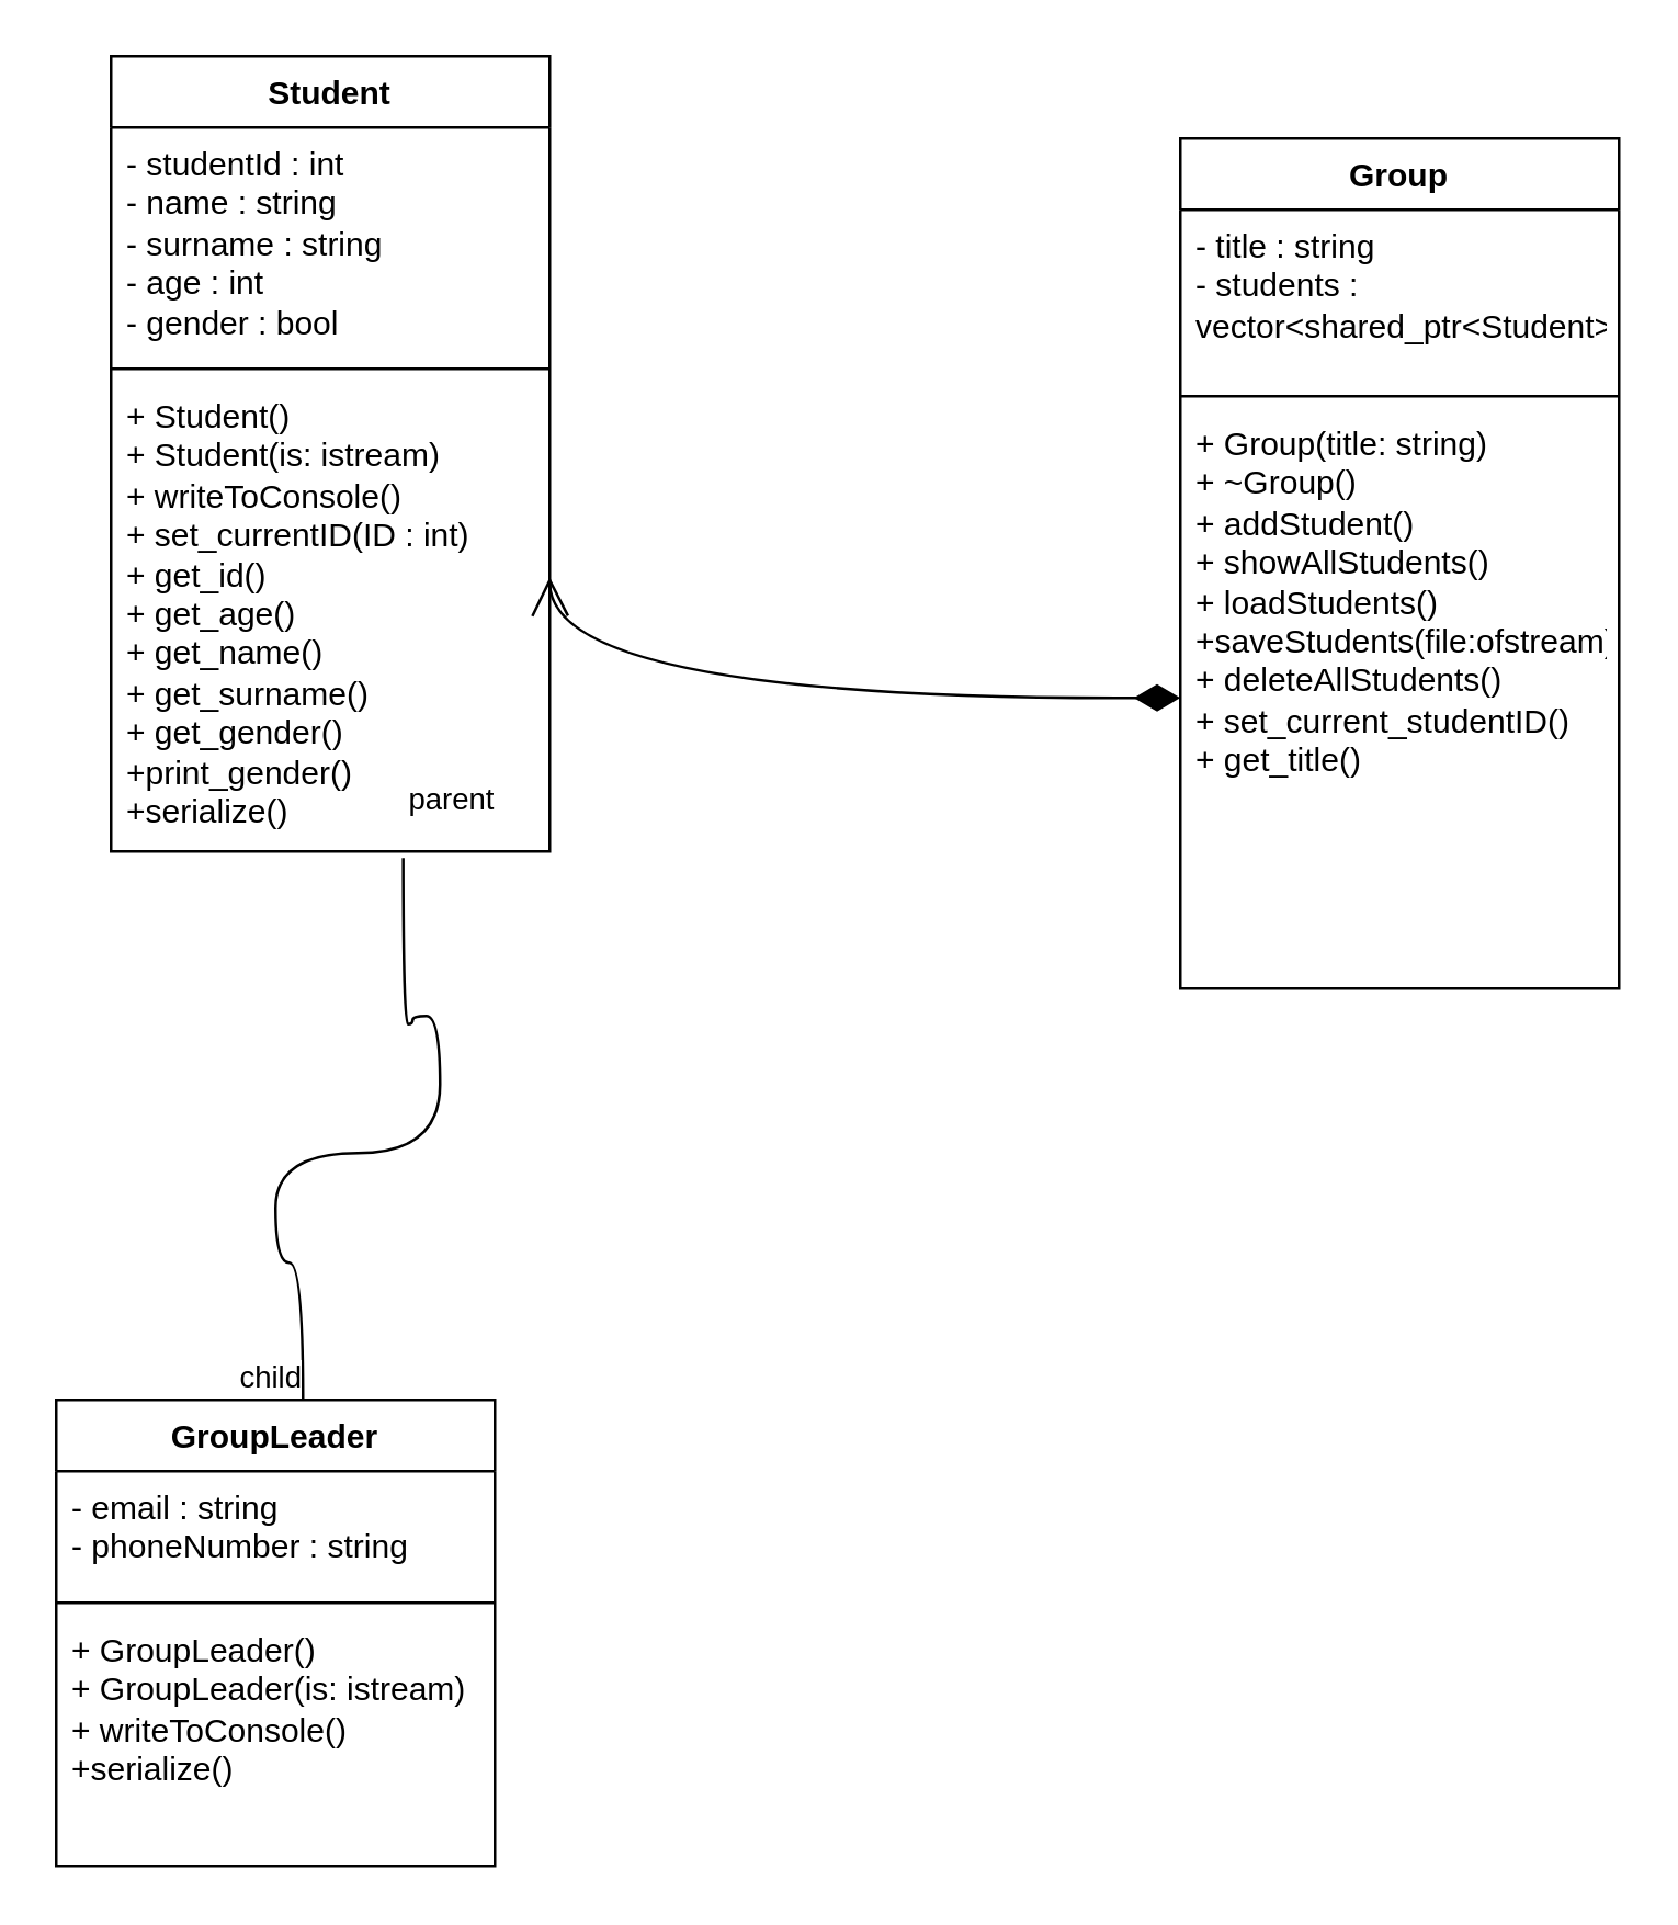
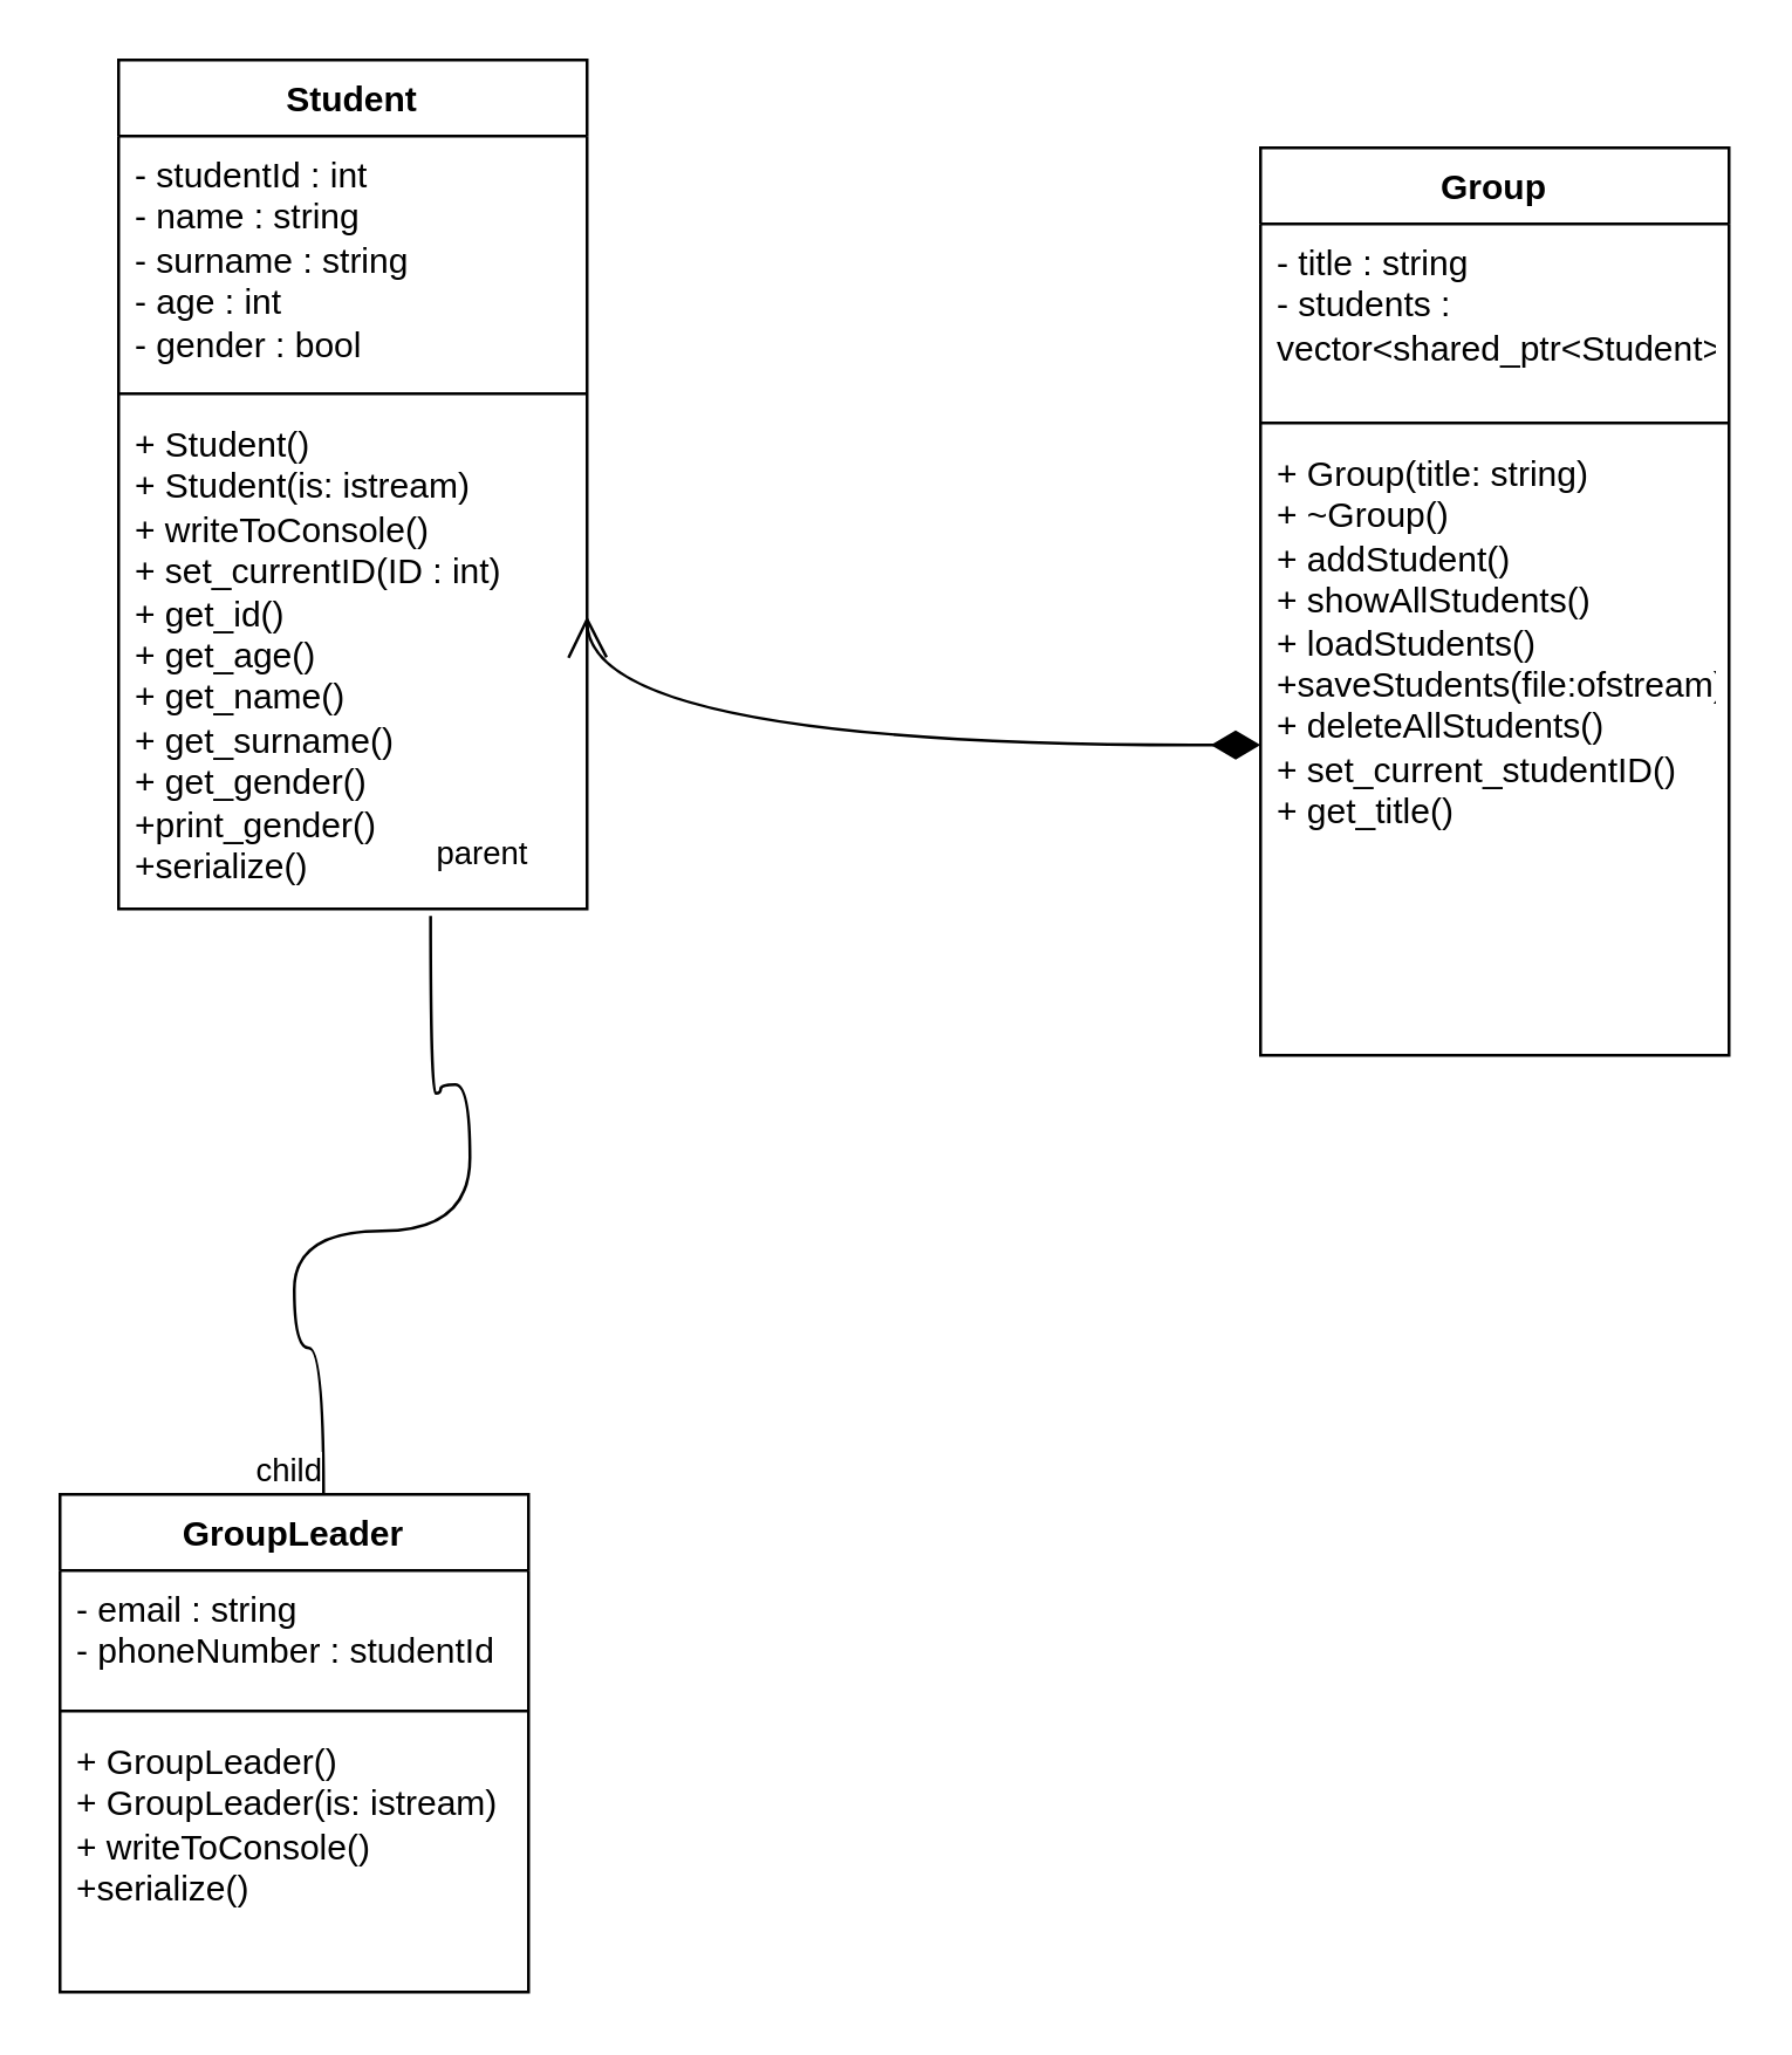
  <mxCell id="0" />
  <mxCell id="1" parent="0" />
  <mxCell id="2" value="Student" style="swimlane;fontStyle=1;align=center;verticalAlign=top;childLayout=stackLayout;horizontal=1;startSize=26;horizontalStack=0;resizeParent=1;resizeParentMax=0;resizeLast=0;collapsible=1;marginBottom=0;whiteSpace=wrap;html=1;" parent="1" vertex="1"><mxGeometry x="40" y="20" width="160" height="290" as="geometry" /></mxCell>
  <mxCell id="3" value="- studentId : int&lt;div&gt;- name : string&lt;/div&gt;&lt;div&gt;- surname : string&lt;/div&gt;&lt;div&gt;- age : int&lt;/div&gt;&lt;div&gt;- gender : bool&lt;/div&gt;" style="text;strokeColor=none;fillColor=none;align=left;verticalAlign=top;spacingLeft=4;spacingRight=4;overflow=hidden;rotatable=0;points=[[0,0.5],[1,0.5]];portConstraint=eastwest;whiteSpace=wrap;html=1;" parent="2" vertex="1"><mxGeometry y="26" width="160" height="84" as="geometry" /></mxCell>
  <mxCell id="4" value="" style="line;strokeWidth=1;fillColor=none;align=left;verticalAlign=middle;spacingTop=-1;spacingLeft=3;spacingRight=3;rotatable=0;labelPosition=right;points=[];portConstraint=eastwest;strokeColor=inherit;" parent="2" vertex="1"><mxGeometry y="110" width="160" height="8" as="geometry" /></mxCell>
  <mxCell id="5" value="+ Student()&lt;div&gt;+ Student(is: istream)&lt;/div&gt;&lt;div&gt;+ writeToConsole()&lt;/div&gt;&lt;div&gt;+ set_currentID(ID : int)&lt;/div&gt;&lt;div&gt;+ get_id()&lt;/div&gt;&lt;div&gt;+ get_age()&lt;br&gt;&lt;/div&gt;&lt;div&gt;+ get_name()&lt;br&gt;&lt;/div&gt;&lt;div&gt;+ get_surname()&lt;br&gt;&lt;/div&gt;&lt;div&gt;+ get_gender()&lt;/div&gt;&lt;div&gt;+print_gender()&lt;/div&gt;&lt;div&gt;+serialize()&lt;/div&gt;" style="text;strokeColor=none;fillColor=none;align=left;verticalAlign=top;spacingLeft=4;spacingRight=4;overflow=hidden;rotatable=0;points=[[0,0.5],[1,0.5]];portConstraint=eastwest;whiteSpace=wrap;html=1;" parent="2" vertex="1"><mxGeometry y="118" width="160" height="172" as="geometry" /></mxCell>
  <mxCell id="6" value="" style="endArrow=none;html=1;edgeStyle=orthogonalEdgeStyle;rounded=0;fontSize=12;startSize=8;endSize=8;curved=1;entryX=0.5;entryY=0;entryDx=0;entryDy=0;exitX=0.666;exitY=1.014;exitDx=0;exitDy=0;exitPerimeter=0;" parent="2" source="5" edge="1"><mxGeometry relative="1" as="geometry"><mxPoint x="110" y="300" as="sourcePoint" /><mxPoint x="70.0" y="490.0" as="targetPoint" /><Array as="points"><mxPoint x="110" y="353" /><mxPoint x="110" y="350" /><mxPoint x="120" y="350" /><mxPoint x="120" y="400" /><mxPoint x="60" y="400" /><mxPoint x="60" y="440" /><mxPoint x="70" y="440" /></Array></mxGeometry></mxCell>
  <mxCell id="7" value="parent" style="edgeLabel;resizable=0;html=1;align=left;verticalAlign=bottom;" parent="6" connectable="0" vertex="1"><mxGeometry x="-1" relative="1" as="geometry"><mxPoint y="-13" as="offset" /></mxGeometry></mxCell>
  <mxCell id="8" value="child" style="edgeLabel;resizable=0;html=1;align=right;verticalAlign=bottom;" parent="6" connectable="0" vertex="1"><mxGeometry x="1" relative="1" as="geometry" /></mxCell>
  <mxCell id="9" value="GroupLeader" style="swimlane;fontStyle=1;align=center;verticalAlign=top;childLayout=stackLayout;horizontal=1;startSize=26;horizontalStack=0;resizeParent=1;resizeParentMax=0;resizeLast=0;collapsible=1;marginBottom=0;whiteSpace=wrap;html=1;" parent="1" vertex="1"><mxGeometry x="20" y="510" width="160" height="170" as="geometry" /></mxCell>
- <mxCell id="10" value="- email : string&lt;div&gt;- phoneNumber : string&lt;/div&gt;" style="text;strokeColor=none;fillColor=none;align=left;verticalAlign=top;spacingLeft=4;spacingRight=4;overflow=hidden;rotatable=0;points=[[0,0.5],[1,0.5]];portConstraint=eastwest;whiteSpace=wrap;html=1;" parent="9" vertex="1"><mxGeometry y="26" width="160" height="44" as="geometry" /></mxCell>
+ <mxCell id="10" value="- email : string&lt;div&gt;- phoneNumber : studentId&lt;/div&gt;" style="text;strokeColor=none;fillColor=none;align=left;verticalAlign=top;spacingLeft=4;spacingRight=4;overflow=hidden;rotatable=0;points=[[0,0.5],[1,0.5]];portConstraint=eastwest;whiteSpace=wrap;html=1;" parent="9" vertex="1"><mxGeometry y="26" width="160" height="44" as="geometry" /></mxCell>
  <mxCell id="11" value="" style="line;strokeWidth=1;fillColor=none;align=left;verticalAlign=middle;spacingTop=-1;spacingLeft=3;spacingRight=3;rotatable=0;labelPosition=right;points=[];portConstraint=eastwest;strokeColor=inherit;" parent="9" vertex="1"><mxGeometry y="70" width="160" height="8" as="geometry" /></mxCell>
  <mxCell id="12" value="+ GroupLeader()&lt;div&gt;+ GroupLeader(is: istream)&lt;div&gt;+ writeToConsole()&lt;/div&gt;&lt;div&gt;&lt;span style=&quot;background-color: transparent; color: light-dark(rgb(0, 0, 0), rgb(255, 255, 255));&quot;&gt;+serialize()&lt;/span&gt;&lt;/div&gt;&lt;/div&gt;" style="text;strokeColor=none;fillColor=none;align=left;verticalAlign=top;spacingLeft=4;spacingRight=4;overflow=hidden;rotatable=0;points=[[0,0.5],[1,0.5]];portConstraint=eastwest;whiteSpace=wrap;html=1;" parent="9" vertex="1"><mxGeometry y="78" width="160" height="92" as="geometry" /></mxCell>
  <mxCell id="13" value="Group" style="swimlane;fontStyle=1;align=center;verticalAlign=top;childLayout=stackLayout;horizontal=1;startSize=26;horizontalStack=0;resizeParent=1;resizeParentMax=0;resizeLast=0;collapsible=1;marginBottom=0;whiteSpace=wrap;html=1;" parent="1" vertex="1"><mxGeometry x="430" y="50" width="160" height="310" as="geometry" /></mxCell>
  <mxCell id="14" value="- title : string&lt;div&gt;- students : vector&amp;lt;shared_ptr&amp;lt;Student&amp;gt;&amp;gt;&lt;/div&gt;" style="text;strokeColor=none;fillColor=none;align=left;verticalAlign=top;spacingLeft=4;spacingRight=4;overflow=hidden;rotatable=0;points=[[0,0.5],[1,0.5]];portConstraint=eastwest;whiteSpace=wrap;html=1;" parent="13" vertex="1"><mxGeometry y="26" width="160" height="64" as="geometry" /></mxCell>
  <mxCell id="15" value="" style="line;strokeWidth=1;fillColor=none;align=left;verticalAlign=middle;spacingTop=-1;spacingLeft=3;spacingRight=3;rotatable=0;labelPosition=right;points=[];portConstraint=eastwest;strokeColor=inherit;" parent="13" vertex="1"><mxGeometry y="90" width="160" height="8" as="geometry" /></mxCell>
  <mxCell id="16" value="+ Group(title: string)&lt;div&gt;+ ~Group()&lt;br&gt;&lt;div&gt;+ addStudent()&lt;/div&gt;&lt;div&gt;+ showAllStudents()&lt;/div&gt;&lt;div&gt;+ loadStudents()&lt;/div&gt;&lt;div&gt;+saveStudents(file:ofstream)&lt;/div&gt;&lt;div&gt;+ deleteAllStudents()&lt;/div&gt;&lt;div&gt;+ set_current_studentID()&lt;/div&gt;&lt;div&gt;+ get_title()&lt;/div&gt;&lt;/div&gt;" style="text;strokeColor=none;fillColor=none;align=left;verticalAlign=top;spacingLeft=4;spacingRight=4;overflow=hidden;rotatable=0;points=[[0,0.5],[1,0.5]];portConstraint=eastwest;whiteSpace=wrap;html=1;" parent="13" vertex="1"><mxGeometry y="98" width="160" height="212" as="geometry" /></mxCell>
  <mxCell id="17" value="" style="endArrow=open;html=1;endSize=12;startArrow=diamondThin;startSize=14;startFill=1;edgeStyle=orthogonalEdgeStyle;align=left;verticalAlign=bottom;rounded=0;fontSize=12;curved=1;" parent="1" edge="1"><mxGeometry x="-1" y="3" relative="1" as="geometry"><mxPoint x="430" y="254" as="sourcePoint" /><mxPoint x="200" y="210" as="targetPoint" /><mxPoint as="offset" /></mxGeometry></mxCell>
